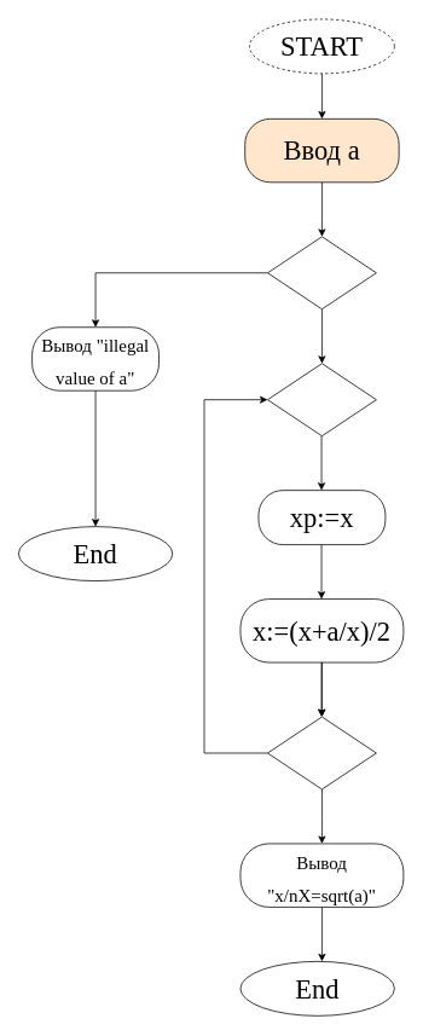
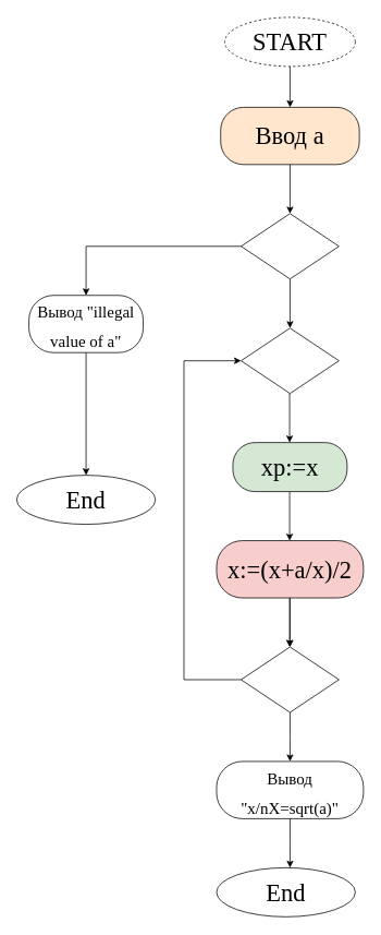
  <mxCell id="0" />
  <mxCell id="1" parent="0" />
  <mxCell id="2" value="&lt;font style=&quot;font-size: 30px&quot;&gt;START&lt;/font&gt;" style="ellipse;whiteSpace=wrap;html=1;fontFamily=Times New Roman;fontSize=30;dashed=1;" parent="1" vertex="1"><mxGeometry x="275" y="20" width="160" height="60" as="geometry" /></mxCell>
  <mxCell id="3" value="" style="endArrow=classic;html=1;fontFamily=Times New Roman;fontSize=30;exitX=0.5;exitY=1;exitDx=0;exitDy=0;" parent="1" source="2" edge="1"><mxGeometry width="50" height="50" relative="1" as="geometry"><mxPoint x="375" y="590" as="sourcePoint" /><mxPoint x="355" y="130" as="targetPoint" /></mxGeometry></mxCell>
  <mxCell id="4" value="Ввод a" style="rounded=1;whiteSpace=wrap;html=1;fontFamily=Times New Roman;fontSize=30;arcSize=40;fillColor=#ffe6cc;" parent="1" vertex="1"><mxGeometry x="270" y="130" width="170" height="70" as="geometry" /></mxCell>
  <mxCell id="5" value="" style="rhombus;whiteSpace=wrap;html=1;fontFamily=Times New Roman;fontSize=30;" parent="1" vertex="1"><mxGeometry x="295" y="260" width="120" height="80" as="geometry" /></mxCell>
  <mxCell id="6" value="" style="endArrow=classic;html=1;fontFamily=Times New Roman;fontSize=30;exitX=0.5;exitY=1;exitDx=0;exitDy=0;entryX=0.5;entryY=0;entryDx=0;entryDy=0;" parent="1" source="4" target="5" edge="1"><mxGeometry width="50" height="50" relative="1" as="geometry"><mxPoint x="375" y="590" as="sourcePoint" /><mxPoint x="425" y="540" as="targetPoint" /></mxGeometry></mxCell>
  <mxCell id="7" value="" style="endArrow=classic;html=1;fontFamily=Times New Roman;fontSize=30;" parent="1" edge="1"><mxGeometry width="50" height="50" relative="1" as="geometry"><mxPoint x="105" y="300" as="sourcePoint" /><mxPoint x="105" y="360" as="targetPoint" /></mxGeometry></mxCell>
  <mxCell id="8" value="&lt;span style=&quot;font-size: 20px&quot;&gt;Вывод &quot;illegal value of a&quot;&lt;/span&gt;" style="rounded=1;whiteSpace=wrap;html=1;fontFamily=Times New Roman;fontSize=30;arcSize=43;" parent="1" vertex="1"><mxGeometry x="35" y="360" width="140" height="70" as="geometry" /></mxCell>
  <mxCell id="9" value="" style="endArrow=classic;html=1;fontFamily=Times New Roman;fontSize=30;exitX=0.5;exitY=1;exitDx=0;exitDy=0;" parent="1" source="5" edge="1"><mxGeometry width="50" height="50" relative="1" as="geometry"><mxPoint x="375" y="570" as="sourcePoint" /><mxPoint x="355" y="400" as="targetPoint" /></mxGeometry></mxCell>
  <mxCell id="10" value="" style="edgeStyle=orthogonalEdgeStyle;rounded=0;orthogonalLoop=1;jettySize=auto;html=1;fontFamily=Times New Roman;fontSize=30;" parent="1" source="11" target="16" edge="1"><mxGeometry relative="1" as="geometry" /></mxCell>
- <mxCell id="11" value="x:=(x+a/x)/2" style="rounded=1;whiteSpace=wrap;html=1;fontFamily=Times New Roman;fontSize=30;arcSize=45;" parent="1" vertex="1"><mxGeometry x="265" y="660" width="180" height="70" as="geometry" /></mxCell>
+ <mxCell id="11" value="x:=(x+a/x)/2" style="rounded=1;whiteSpace=wrap;html=1;fontFamily=Times New Roman;fontSize=30;arcSize=45;fillColor=#f8cecc;" parent="1" vertex="1"><mxGeometry x="265" y="660" width="180" height="70" as="geometry" /></mxCell>
  <mxCell id="12" value="" style="endArrow=none;html=1;fontFamily=Times New Roman;fontSize=30;exitX=0;exitY=0.5;exitDx=0;exitDy=0;" parent="1" source="5" edge="1"><mxGeometry width="50" height="50" relative="1" as="geometry"><mxPoint x="375" y="570" as="sourcePoint" /><mxPoint x="105" y="300" as="targetPoint" /></mxGeometry></mxCell>
  <mxCell id="13" value="" style="endArrow=classic;html=1;fontFamily=Times New Roman;fontSize=30;exitX=0.5;exitY=1;exitDx=0;exitDy=0;" parent="1" edge="1"><mxGeometry width="50" height="50" relative="1" as="geometry"><mxPoint x="354.5" y="600" as="sourcePoint" /><mxPoint x="354.5" y="660" as="targetPoint" /></mxGeometry></mxCell>
- <mxCell id="14" value="xp:=x" style="rounded=1;whiteSpace=wrap;html=1;fontFamily=Times New Roman;fontSize=30;arcSize=45;" parent="1" vertex="1"><mxGeometry x="285" y="540" width="140" height="60" as="geometry" /></mxCell>
+ <mxCell id="14" value="xp:=x" style="rounded=1;whiteSpace=wrap;html=1;fontFamily=Times New Roman;fontSize=30;arcSize=45;fillColor=#d5e8d4;" parent="1" vertex="1"><mxGeometry x="285" y="540" width="140" height="60" as="geometry" /></mxCell>
  <mxCell id="15" value="" style="endArrow=classic;html=1;fontFamily=Times New Roman;fontSize=30;exitX=0.5;exitY=1;exitDx=0;exitDy=0;" parent="1" edge="1"><mxGeometry width="50" height="50" relative="1" as="geometry"><mxPoint x="354.5" y="730" as="sourcePoint" /><mxPoint x="354.5" y="790" as="targetPoint" /></mxGeometry></mxCell>
  <mxCell id="16" value="" style="rhombus;whiteSpace=wrap;html=1;fontFamily=Times New Roman;fontSize=30;" parent="1" vertex="1"><mxGeometry x="295" y="790" width="120" height="80" as="geometry" /></mxCell>
  <mxCell id="17" value="" style="rhombus;whiteSpace=wrap;html=1;fontFamily=Times New Roman;fontSize=30;" parent="1" vertex="1"><mxGeometry x="295" y="400" width="120" height="80" as="geometry" /></mxCell>
  <mxCell id="18" value="" style="endArrow=classic;html=1;fontFamily=Times New Roman;fontSize=30;exitX=0.5;exitY=1;exitDx=0;exitDy=0;" parent="1" edge="1"><mxGeometry width="50" height="50" relative="1" as="geometry"><mxPoint x="354.5" y="480" as="sourcePoint" /><mxPoint x="354.5" y="540" as="targetPoint" /></mxGeometry></mxCell>
  <mxCell id="19" value="" style="endArrow=none;html=1;fontFamily=Times New Roman;fontSize=30;" parent="1" edge="1"><mxGeometry width="50" height="50" relative="1" as="geometry"><mxPoint x="225" y="830" as="sourcePoint" /><mxPoint x="295" y="830" as="targetPoint" /></mxGeometry></mxCell>
  <mxCell id="20" value="" style="endArrow=none;html=1;fontFamily=Times New Roman;fontSize=30;" parent="1" edge="1"><mxGeometry width="50" height="50" relative="1" as="geometry"><mxPoint x="225" y="830" as="sourcePoint" /><mxPoint x="225" y="440" as="targetPoint" /></mxGeometry></mxCell>
  <mxCell id="21" value="" style="endArrow=classic;html=1;fontFamily=Times New Roman;fontSize=30;entryX=0;entryY=0.5;entryDx=0;entryDy=0;" parent="1" target="17" edge="1"><mxGeometry width="50" height="50" relative="1" as="geometry"><mxPoint x="225" y="440" as="sourcePoint" /><mxPoint x="275" y="390" as="targetPoint" /></mxGeometry></mxCell>
  <mxCell id="22" value="" style="edgeStyle=orthogonalEdgeStyle;rounded=0;orthogonalLoop=1;jettySize=auto;html=1;fontFamily=Times New Roman;fontSize=30;exitX=0.5;exitY=1;exitDx=0;exitDy=0;" parent="1" source="16" edge="1"><mxGeometry relative="1" as="geometry"><mxPoint x="375" y="750" as="sourcePoint" /><mxPoint x="355" y="930" as="targetPoint" /></mxGeometry></mxCell>
  <mxCell id="23" value="&lt;font style=&quot;font-size: 20px&quot;&gt;Вывод &quot;x/nX=sqrt(a)&quot;&lt;/font&gt;" style="rounded=1;whiteSpace=wrap;html=1;fontFamily=Times New Roman;fontSize=30;arcSize=45;" parent="1" vertex="1"><mxGeometry x="265" y="930" width="180" height="70" as="geometry" /></mxCell>
  <mxCell id="24" value="" style="edgeStyle=orthogonalEdgeStyle;rounded=0;orthogonalLoop=1;jettySize=auto;html=1;fontFamily=Times New Roman;fontSize=30;exitX=0.5;exitY=1;exitDx=0;exitDy=0;" parent="1" source="23" edge="1"><mxGeometry relative="1" as="geometry"><mxPoint x="365" y="880" as="sourcePoint" /><mxPoint x="355" y="1060" as="targetPoint" /></mxGeometry></mxCell>
  <mxCell id="25" value="End" style="ellipse;whiteSpace=wrap;html=1;fontFamily=Times New Roman;fontSize=30;" parent="1" vertex="1"><mxGeometry x="265" y="1060" width="170" height="60" as="geometry" /></mxCell>
  <mxCell id="26" value="" style="endArrow=classic;html=1;" edge="1" parent="1"><mxGeometry width="50" height="50" relative="1" as="geometry"><mxPoint x="105" y="430" as="sourcePoint" /><mxPoint x="105" y="580" as="targetPoint" /></mxGeometry></mxCell>
  <mxCell id="27" value="End" style="ellipse;whiteSpace=wrap;html=1;fontFamily=Times New Roman;fontSize=30;" vertex="1" parent="1"><mxGeometry x="20" y="580" width="170" height="60" as="geometry" /></mxCell>
